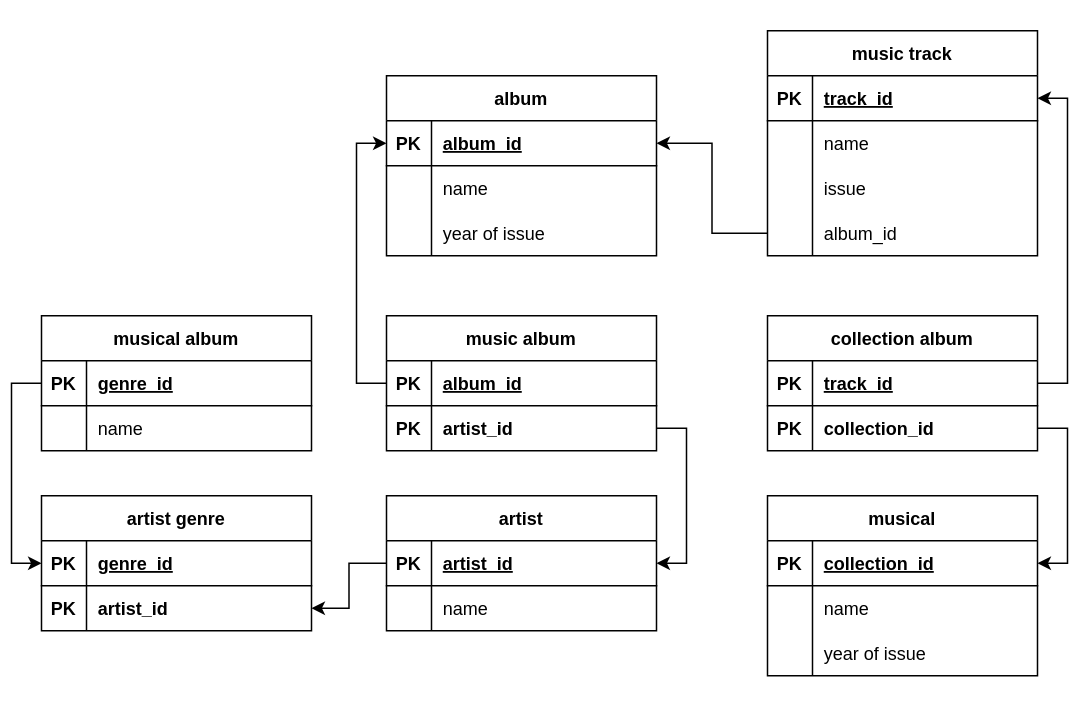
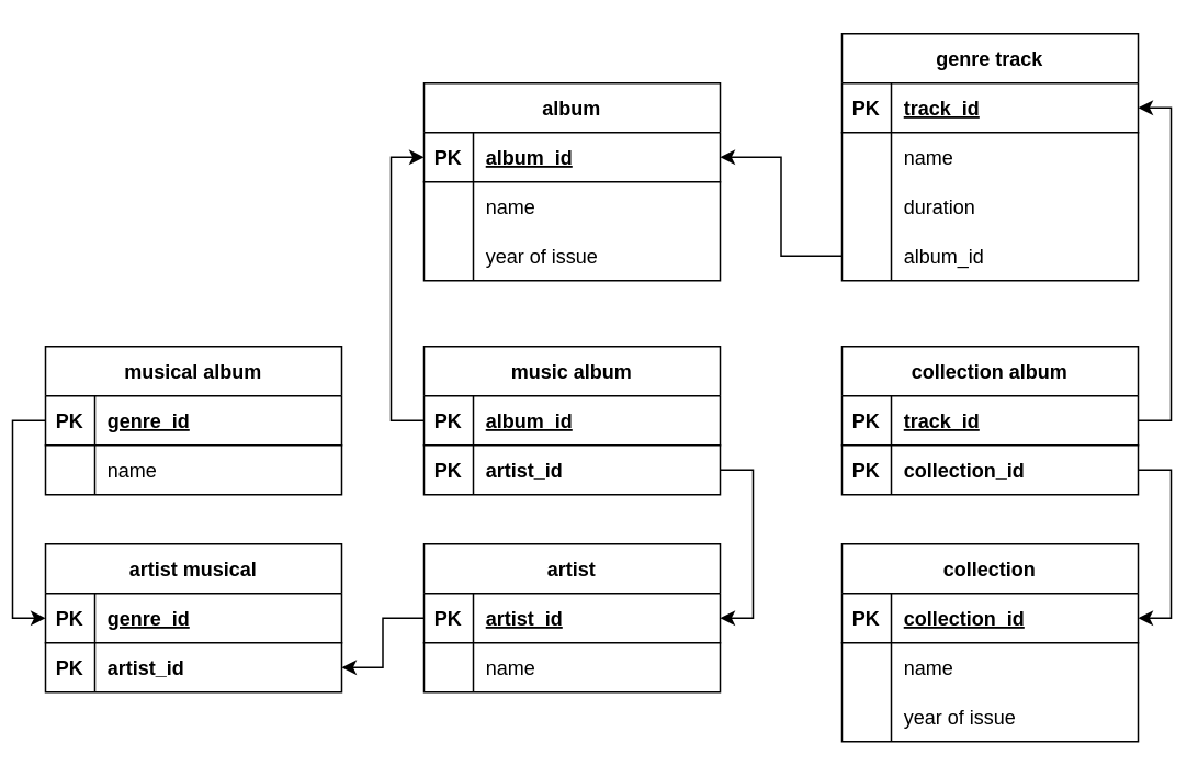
  <mxCell id="0" />
  <mxCell id="1" parent="0" />
  <mxCell id="2" value="musical album" style="shape=table;startSize=30;container=1;collapsible=1;childLayout=tableLayout;fixedRows=1;rowLines=0;fontStyle=1;align=center;resizeLast=1;" parent="1" vertex="1"><mxGeometry x="20" y="210" width="180" height="90" as="geometry" /></mxCell>
  <mxCell id="3" value="" style="shape=tableRow;horizontal=0;startSize=0;swimlaneHead=0;swimlaneBody=0;fillColor=none;collapsible=0;dropTarget=0;points=[[0,0.5],[1,0.5]];portConstraint=eastwest;top=0;left=0;right=0;bottom=1;" parent="2" vertex="1"><mxGeometry y="30" width="180" height="30" as="geometry" /></mxCell>
  <mxCell id="4" value="PK" style="shape=partialRectangle;connectable=0;fillColor=none;top=0;left=0;bottom=0;right=0;fontStyle=1;overflow=hidden;" parent="3" vertex="1"><mxGeometry width="30" height="30" as="geometry"><mxRectangle width="30" height="30" as="alternateBounds" /></mxGeometry></mxCell>
  <mxCell id="5" value="genre_id" style="shape=partialRectangle;connectable=0;fillColor=none;top=0;left=0;bottom=0;right=0;align=left;spacingLeft=6;fontStyle=5;overflow=hidden;" parent="3" vertex="1"><mxGeometry x="30" width="150" height="30" as="geometry"><mxRectangle width="150" height="30" as="alternateBounds" /></mxGeometry></mxCell>
  <mxCell id="6" value="" style="shape=tableRow;horizontal=0;startSize=0;swimlaneHead=0;swimlaneBody=0;fillColor=none;collapsible=0;dropTarget=0;points=[[0,0.5],[1,0.5]];portConstraint=eastwest;top=0;left=0;right=0;bottom=0;" parent="2" vertex="1"><mxGeometry y="60" width="180" height="30" as="geometry" /></mxCell>
  <mxCell id="7" value="" style="shape=partialRectangle;connectable=0;fillColor=none;top=0;left=0;bottom=0;right=0;editable=1;overflow=hidden;" parent="6" vertex="1"><mxGeometry width="30" height="30" as="geometry"><mxRectangle width="30" height="30" as="alternateBounds" /></mxGeometry></mxCell>
  <mxCell id="8" value="name" style="shape=partialRectangle;connectable=0;fillColor=none;top=0;left=0;bottom=0;right=0;align=left;spacingLeft=6;overflow=hidden;" parent="6" vertex="1"><mxGeometry x="30" width="150" height="30" as="geometry"><mxRectangle width="150" height="30" as="alternateBounds" /></mxGeometry></mxCell>
  <mxCell id="9" value="artist" style="shape=table;startSize=30;container=1;collapsible=1;childLayout=tableLayout;fixedRows=1;rowLines=0;fontStyle=1;align=center;resizeLast=1;" parent="1" vertex="1"><mxGeometry x="250" y="330" width="180" height="90" as="geometry" /></mxCell>
  <mxCell id="10" value="" style="shape=tableRow;horizontal=0;startSize=0;swimlaneHead=0;swimlaneBody=0;fillColor=none;collapsible=0;dropTarget=0;points=[[0,0.5],[1,0.5]];portConstraint=eastwest;top=0;left=0;right=0;bottom=1;" parent="9" vertex="1"><mxGeometry y="30" width="180" height="30" as="geometry" /></mxCell>
  <mxCell id="11" value="PK" style="shape=partialRectangle;connectable=0;fillColor=none;top=0;left=0;bottom=0;right=0;fontStyle=1;overflow=hidden;" parent="10" vertex="1"><mxGeometry width="30" height="30" as="geometry"><mxRectangle width="30" height="30" as="alternateBounds" /></mxGeometry></mxCell>
  <mxCell id="12" value="artist_id" style="shape=partialRectangle;connectable=0;fillColor=none;top=0;left=0;bottom=0;right=0;align=left;spacingLeft=6;fontStyle=5;overflow=hidden;" parent="10" vertex="1"><mxGeometry x="30" width="150" height="30" as="geometry"><mxRectangle width="150" height="30" as="alternateBounds" /></mxGeometry></mxCell>
  <mxCell id="13" value="" style="shape=tableRow;horizontal=0;startSize=0;swimlaneHead=0;swimlaneBody=0;fillColor=none;collapsible=0;dropTarget=0;points=[[0,0.5],[1,0.5]];portConstraint=eastwest;top=0;left=0;right=0;bottom=0;" parent="9" vertex="1"><mxGeometry y="60" width="180" height="30" as="geometry" /></mxCell>
  <mxCell id="14" value="" style="shape=partialRectangle;connectable=0;fillColor=none;top=0;left=0;bottom=0;right=0;editable=1;overflow=hidden;" parent="13" vertex="1"><mxGeometry width="30" height="30" as="geometry"><mxRectangle width="30" height="30" as="alternateBounds" /></mxGeometry></mxCell>
  <mxCell id="15" value="name" style="shape=partialRectangle;connectable=0;fillColor=none;top=0;left=0;bottom=0;right=0;align=left;spacingLeft=6;overflow=hidden;" parent="13" vertex="1"><mxGeometry x="30" width="150" height="30" as="geometry"><mxRectangle width="150" height="30" as="alternateBounds" /></mxGeometry></mxCell>
  <mxCell id="16" value="album" style="shape=table;startSize=30;container=1;collapsible=1;childLayout=tableLayout;fixedRows=1;rowLines=0;fontStyle=1;align=center;resizeLast=1;" parent="1" vertex="1"><mxGeometry x="250" y="50" width="180" height="120" as="geometry" /></mxCell>
  <mxCell id="17" value="" style="shape=tableRow;horizontal=0;startSize=0;swimlaneHead=0;swimlaneBody=0;fillColor=none;collapsible=0;dropTarget=0;points=[[0,0.5],[1,0.5]];portConstraint=eastwest;top=0;left=0;right=0;bottom=1;" parent="16" vertex="1"><mxGeometry y="30" width="180" height="30" as="geometry" /></mxCell>
  <mxCell id="18" value="PK" style="shape=partialRectangle;connectable=0;fillColor=none;top=0;left=0;bottom=0;right=0;fontStyle=1;overflow=hidden;" parent="17" vertex="1"><mxGeometry width="30" height="30" as="geometry"><mxRectangle width="30" height="30" as="alternateBounds" /></mxGeometry></mxCell>
  <mxCell id="19" value="album_id" style="shape=partialRectangle;connectable=0;fillColor=none;top=0;left=0;bottom=0;right=0;align=left;spacingLeft=6;fontStyle=5;overflow=hidden;" parent="17" vertex="1"><mxGeometry x="30" width="150" height="30" as="geometry"><mxRectangle width="150" height="30" as="alternateBounds" /></mxGeometry></mxCell>
  <mxCell id="20" value="" style="shape=tableRow;horizontal=0;startSize=0;swimlaneHead=0;swimlaneBody=0;fillColor=none;collapsible=0;dropTarget=0;points=[[0,0.5],[1,0.5]];portConstraint=eastwest;top=0;left=0;right=0;bottom=0;" parent="16" vertex="1"><mxGeometry y="60" width="180" height="30" as="geometry" /></mxCell>
  <mxCell id="21" value="" style="shape=partialRectangle;connectable=0;fillColor=none;top=0;left=0;bottom=0;right=0;editable=1;overflow=hidden;" parent="20" vertex="1"><mxGeometry width="30" height="30" as="geometry"><mxRectangle width="30" height="30" as="alternateBounds" /></mxGeometry></mxCell>
  <mxCell id="22" value="name" style="shape=partialRectangle;connectable=0;fillColor=none;top=0;left=0;bottom=0;right=0;align=left;spacingLeft=6;overflow=hidden;" parent="20" vertex="1"><mxGeometry x="30" width="150" height="30" as="geometry"><mxRectangle width="150" height="30" as="alternateBounds" /></mxGeometry></mxCell>
  <mxCell id="23" value="" style="shape=tableRow;horizontal=0;startSize=0;swimlaneHead=0;swimlaneBody=0;fillColor=none;collapsible=0;dropTarget=0;points=[[0,0.5],[1,0.5]];portConstraint=eastwest;top=0;left=0;right=0;bottom=0;" parent="16" vertex="1"><mxGeometry y="90" width="180" height="30" as="geometry" /></mxCell>
  <mxCell id="24" value="" style="shape=partialRectangle;connectable=0;fillColor=none;top=0;left=0;bottom=0;right=0;editable=1;overflow=hidden;" parent="23" vertex="1"><mxGeometry width="30" height="30" as="geometry"><mxRectangle width="30" height="30" as="alternateBounds" /></mxGeometry></mxCell>
  <mxCell id="25" value="year of issue" style="shape=partialRectangle;connectable=0;fillColor=none;top=0;left=0;bottom=0;right=0;align=left;spacingLeft=6;overflow=hidden;" parent="23" vertex="1"><mxGeometry x="30" width="150" height="30" as="geometry"><mxRectangle width="150" height="30" as="alternateBounds" /></mxGeometry></mxCell>
- <mxCell id="26" value="music track" style="shape=table;startSize=30;container=1;collapsible=1;childLayout=tableLayout;fixedRows=1;rowLines=0;fontStyle=1;align=center;resizeLast=1;" parent="1" vertex="1"><mxGeometry x="504" y="20" width="180" height="150" as="geometry" /></mxCell>
+ <mxCell id="26" value="genre track" style="shape=table;startSize=30;container=1;collapsible=1;childLayout=tableLayout;fixedRows=1;rowLines=0;fontStyle=1;align=center;resizeLast=1;" parent="1" vertex="1"><mxGeometry x="504" y="20" width="180" height="150" as="geometry" /></mxCell>
  <mxCell id="27" value="" style="shape=tableRow;horizontal=0;startSize=0;swimlaneHead=0;swimlaneBody=0;fillColor=none;collapsible=0;dropTarget=0;points=[[0,0.5],[1,0.5]];portConstraint=eastwest;top=0;left=0;right=0;bottom=1;" parent="26" vertex="1"><mxGeometry y="30" width="180" height="30" as="geometry" /></mxCell>
  <mxCell id="28" value="PK" style="shape=partialRectangle;connectable=0;fillColor=none;top=0;left=0;bottom=0;right=0;fontStyle=1;overflow=hidden;" parent="27" vertex="1"><mxGeometry width="30" height="30" as="geometry"><mxRectangle width="30" height="30" as="alternateBounds" /></mxGeometry></mxCell>
  <mxCell id="29" value="track_id" style="shape=partialRectangle;connectable=0;fillColor=none;top=0;left=0;bottom=0;right=0;align=left;spacingLeft=6;fontStyle=5;overflow=hidden;" parent="27" vertex="1"><mxGeometry x="30" width="150" height="30" as="geometry"><mxRectangle width="150" height="30" as="alternateBounds" /></mxGeometry></mxCell>
  <mxCell id="30" value="" style="shape=tableRow;horizontal=0;startSize=0;swimlaneHead=0;swimlaneBody=0;fillColor=none;collapsible=0;dropTarget=0;points=[[0,0.5],[1,0.5]];portConstraint=eastwest;top=0;left=0;right=0;bottom=0;" parent="26" vertex="1"><mxGeometry y="60" width="180" height="30" as="geometry" /></mxCell>
  <mxCell id="31" value="" style="shape=partialRectangle;connectable=0;fillColor=none;top=0;left=0;bottom=0;right=0;editable=1;overflow=hidden;" parent="30" vertex="1"><mxGeometry width="30" height="30" as="geometry"><mxRectangle width="30" height="30" as="alternateBounds" /></mxGeometry></mxCell>
  <mxCell id="32" value="name" style="shape=partialRectangle;connectable=0;fillColor=none;top=0;left=0;bottom=0;right=0;align=left;spacingLeft=6;overflow=hidden;" parent="30" vertex="1"><mxGeometry x="30" width="150" height="30" as="geometry"><mxRectangle width="150" height="30" as="alternateBounds" /></mxGeometry></mxCell>
  <mxCell id="33" value="" style="shape=tableRow;horizontal=0;startSize=0;swimlaneHead=0;swimlaneBody=0;fillColor=none;collapsible=0;dropTarget=0;points=[[0,0.5],[1,0.5]];portConstraint=eastwest;top=0;left=0;right=0;bottom=0;" parent="26" vertex="1"><mxGeometry y="90" width="180" height="30" as="geometry" /></mxCell>
  <mxCell id="34" value="" style="shape=partialRectangle;connectable=0;fillColor=none;top=0;left=0;bottom=0;right=0;editable=1;overflow=hidden;" parent="33" vertex="1"><mxGeometry width="30" height="30" as="geometry"><mxRectangle width="30" height="30" as="alternateBounds" /></mxGeometry></mxCell>
- <mxCell id="35" value="issue" style="shape=partialRectangle;connectable=0;fillColor=none;top=0;left=0;bottom=0;right=0;align=left;spacingLeft=6;overflow=hidden;" parent="33" vertex="1"><mxGeometry x="30" width="150" height="30" as="geometry"><mxRectangle width="150" height="30" as="alternateBounds" /></mxGeometry></mxCell>
+ <mxCell id="35" value="duration" style="shape=partialRectangle;connectable=0;fillColor=none;top=0;left=0;bottom=0;right=0;align=left;spacingLeft=6;overflow=hidden;" parent="33" vertex="1"><mxGeometry x="30" width="150" height="30" as="geometry"><mxRectangle width="150" height="30" as="alternateBounds" /></mxGeometry></mxCell>
  <mxCell id="36" value="" style="shape=tableRow;horizontal=0;startSize=0;swimlaneHead=0;swimlaneBody=0;fillColor=none;collapsible=0;dropTarget=0;points=[[0,0.5],[1,0.5]];portConstraint=eastwest;top=0;left=0;right=0;bottom=0;" parent="26" vertex="1"><mxGeometry y="120" width="180" height="30" as="geometry" /></mxCell>
  <mxCell id="37" value="" style="shape=partialRectangle;connectable=0;fillColor=none;top=0;left=0;bottom=0;right=0;editable=1;overflow=hidden;" parent="36" vertex="1"><mxGeometry width="30" height="30" as="geometry"><mxRectangle width="30" height="30" as="alternateBounds" /></mxGeometry></mxCell>
  <mxCell id="38" value="album_id" style="shape=partialRectangle;connectable=0;fillColor=none;top=0;left=0;bottom=0;right=0;align=left;spacingLeft=6;overflow=hidden;" parent="36" vertex="1"><mxGeometry x="30" width="150" height="30" as="geometry"><mxRectangle width="150" height="30" as="alternateBounds" /></mxGeometry></mxCell>
  <mxCell id="39" style="edgeStyle=orthogonalEdgeStyle;rounded=0;orthogonalLoop=1;jettySize=auto;html=1;exitX=0;exitY=0.5;exitDx=0;exitDy=0;entryX=1;entryY=0.5;entryDx=0;entryDy=0;" parent="1" source="36" target="17" edge="1"><mxGeometry relative="1" as="geometry" /></mxCell>
- <mxCell id="40" value="musical" style="shape=table;startSize=30;container=1;collapsible=1;childLayout=tableLayout;fixedRows=1;rowLines=0;fontStyle=1;align=center;resizeLast=1;" vertex="1" parent="1"><mxGeometry x="504" y="330" width="180" height="120" as="geometry" /></mxCell>
+ <mxCell id="40" value="collection" style="shape=table;startSize=30;container=1;collapsible=1;childLayout=tableLayout;fixedRows=1;rowLines=0;fontStyle=1;align=center;resizeLast=1;" vertex="1" parent="1"><mxGeometry x="504" y="330" width="180" height="120" as="geometry" /></mxCell>
  <mxCell id="41" value="" style="shape=tableRow;horizontal=0;startSize=0;swimlaneHead=0;swimlaneBody=0;fillColor=none;collapsible=0;dropTarget=0;points=[[0,0.5],[1,0.5]];portConstraint=eastwest;top=0;left=0;right=0;bottom=1;" vertex="1" parent="40"><mxGeometry y="30" width="180" height="30" as="geometry" /></mxCell>
  <mxCell id="42" value="PK" style="shape=partialRectangle;connectable=0;fillColor=none;top=0;left=0;bottom=0;right=0;fontStyle=1;overflow=hidden;" vertex="1" parent="41"><mxGeometry width="30" height="30" as="geometry"><mxRectangle width="30" height="30" as="alternateBounds" /></mxGeometry></mxCell>
  <mxCell id="43" value="collection_id" style="shape=partialRectangle;connectable=0;fillColor=none;top=0;left=0;bottom=0;right=0;align=left;spacingLeft=6;fontStyle=5;overflow=hidden;" vertex="1" parent="41"><mxGeometry x="30" width="150" height="30" as="geometry"><mxRectangle width="150" height="30" as="alternateBounds" /></mxGeometry></mxCell>
  <mxCell id="44" value="" style="shape=tableRow;horizontal=0;startSize=0;swimlaneHead=0;swimlaneBody=0;fillColor=none;collapsible=0;dropTarget=0;points=[[0,0.5],[1,0.5]];portConstraint=eastwest;top=0;left=0;right=0;bottom=0;" vertex="1" parent="40"><mxGeometry y="60" width="180" height="30" as="geometry" /></mxCell>
  <mxCell id="45" value="" style="shape=partialRectangle;connectable=0;fillColor=none;top=0;left=0;bottom=0;right=0;editable=1;overflow=hidden;" vertex="1" parent="44"><mxGeometry width="30" height="30" as="geometry"><mxRectangle width="30" height="30" as="alternateBounds" /></mxGeometry></mxCell>
  <mxCell id="46" value="name" style="shape=partialRectangle;connectable=0;fillColor=none;top=0;left=0;bottom=0;right=0;align=left;spacingLeft=6;overflow=hidden;" vertex="1" parent="44"><mxGeometry x="30" width="150" height="30" as="geometry"><mxRectangle width="150" height="30" as="alternateBounds" /></mxGeometry></mxCell>
  <mxCell id="47" value="" style="shape=tableRow;horizontal=0;startSize=0;swimlaneHead=0;swimlaneBody=0;fillColor=none;collapsible=0;dropTarget=0;points=[[0,0.5],[1,0.5]];portConstraint=eastwest;top=0;left=0;right=0;bottom=0;" vertex="1" parent="40"><mxGeometry y="90" width="180" height="30" as="geometry" /></mxCell>
  <mxCell id="48" value="" style="shape=partialRectangle;connectable=0;fillColor=none;top=0;left=0;bottom=0;right=0;editable=1;overflow=hidden;" vertex="1" parent="47"><mxGeometry width="30" height="30" as="geometry"><mxRectangle width="30" height="30" as="alternateBounds" /></mxGeometry></mxCell>
  <mxCell id="49" value="year of issue" style="shape=partialRectangle;connectable=0;fillColor=none;top=0;left=0;bottom=0;right=0;align=left;spacingLeft=6;overflow=hidden;" vertex="1" parent="47"><mxGeometry x="30" width="150" height="30" as="geometry"><mxRectangle width="150" height="30" as="alternateBounds" /></mxGeometry></mxCell>
- <mxCell id="50" value="artist genre" style="shape=table;startSize=30;container=1;collapsible=1;childLayout=tableLayout;fixedRows=1;rowLines=0;fontStyle=1;align=center;resizeLast=1;" vertex="1" parent="1"><mxGeometry x="20" y="330" width="180" height="90" as="geometry" /></mxCell>
+ <mxCell id="50" value="artist musical" style="shape=table;startSize=30;container=1;collapsible=1;childLayout=tableLayout;fixedRows=1;rowLines=0;fontStyle=1;align=center;resizeLast=1;" vertex="1" parent="1"><mxGeometry x="20" y="330" width="180" height="90" as="geometry" /></mxCell>
  <mxCell id="51" value="" style="shape=tableRow;horizontal=0;startSize=0;swimlaneHead=0;swimlaneBody=0;fillColor=none;collapsible=0;dropTarget=0;points=[[0,0.5],[1,0.5]];portConstraint=eastwest;top=0;left=0;right=0;bottom=1;" vertex="1" parent="50"><mxGeometry y="30" width="180" height="30" as="geometry" /></mxCell>
  <mxCell id="52" value="PK" style="shape=partialRectangle;connectable=0;fillColor=none;top=0;left=0;bottom=0;right=0;fontStyle=1;overflow=hidden;" vertex="1" parent="51"><mxGeometry width="30" height="30" as="geometry"><mxRectangle width="30" height="30" as="alternateBounds" /></mxGeometry></mxCell>
  <mxCell id="53" value="genre_id" style="shape=partialRectangle;connectable=0;fillColor=none;top=0;left=0;bottom=0;right=0;align=left;spacingLeft=6;fontStyle=5;overflow=hidden;" vertex="1" parent="51"><mxGeometry x="30" width="150" height="30" as="geometry"><mxRectangle width="150" height="30" as="alternateBounds" /></mxGeometry></mxCell>
  <mxCell id="54" value="" style="shape=tableRow;horizontal=0;startSize=0;swimlaneHead=0;swimlaneBody=0;fillColor=none;collapsible=0;dropTarget=0;points=[[0,0.5],[1,0.5]];portConstraint=eastwest;top=0;left=0;right=0;bottom=0;" vertex="1" parent="50"><mxGeometry y="60" width="180" height="30" as="geometry" /></mxCell>
  <mxCell id="55" value="PK" style="shape=partialRectangle;connectable=0;fillColor=none;top=0;left=0;bottom=0;right=0;editable=1;overflow=hidden;fontStyle=1" vertex="1" parent="54"><mxGeometry width="30" height="30" as="geometry"><mxRectangle width="30" height="30" as="alternateBounds" /></mxGeometry></mxCell>
  <mxCell id="56" value="artist_id" style="shape=partialRectangle;connectable=0;fillColor=none;top=0;left=0;bottom=0;right=0;align=left;spacingLeft=6;overflow=hidden;fontStyle=1" vertex="1" parent="54"><mxGeometry x="30" width="150" height="30" as="geometry"><mxRectangle width="150" height="30" as="alternateBounds" /></mxGeometry></mxCell>
  <mxCell id="57" style="edgeStyle=orthogonalEdgeStyle;rounded=0;orthogonalLoop=1;jettySize=auto;html=1;exitX=0;exitY=0.5;exitDx=0;exitDy=0;entryX=0;entryY=0.5;entryDx=0;entryDy=0;" edge="1" parent="1" source="3" target="51"><mxGeometry relative="1" as="geometry" /></mxCell>
  <mxCell id="58" style="edgeStyle=orthogonalEdgeStyle;rounded=0;orthogonalLoop=1;jettySize=auto;html=1;exitX=0;exitY=0.5;exitDx=0;exitDy=0;entryX=1;entryY=0.5;entryDx=0;entryDy=0;" edge="1" parent="1" source="10" target="54"><mxGeometry relative="1" as="geometry" /></mxCell>
  <mxCell id="59" value="collection album" style="shape=table;startSize=30;container=1;collapsible=1;childLayout=tableLayout;fixedRows=1;rowLines=0;fontStyle=1;align=center;resizeLast=1;" vertex="1" parent="1"><mxGeometry x="504" y="210" width="180" height="90" as="geometry" /></mxCell>
  <mxCell id="60" value="" style="shape=tableRow;horizontal=0;startSize=0;swimlaneHead=0;swimlaneBody=0;fillColor=none;collapsible=0;dropTarget=0;points=[[0,0.5],[1,0.5]];portConstraint=eastwest;top=0;left=0;right=0;bottom=1;" vertex="1" parent="59"><mxGeometry y="30" width="180" height="30" as="geometry" /></mxCell>
  <mxCell id="61" value="PK" style="shape=partialRectangle;connectable=0;fillColor=none;top=0;left=0;bottom=0;right=0;fontStyle=1;overflow=hidden;" vertex="1" parent="60"><mxGeometry width="30" height="30" as="geometry"><mxRectangle width="30" height="30" as="alternateBounds" /></mxGeometry></mxCell>
  <mxCell id="62" value="track_id" style="shape=partialRectangle;connectable=0;fillColor=none;top=0;left=0;bottom=0;right=0;align=left;spacingLeft=6;fontStyle=5;overflow=hidden;" vertex="1" parent="60"><mxGeometry x="30" width="150" height="30" as="geometry"><mxRectangle width="150" height="30" as="alternateBounds" /></mxGeometry></mxCell>
  <mxCell id="63" value="" style="shape=tableRow;horizontal=0;startSize=0;swimlaneHead=0;swimlaneBody=0;fillColor=none;collapsible=0;dropTarget=0;points=[[0,0.5],[1,0.5]];portConstraint=eastwest;top=0;left=0;right=0;bottom=0;" vertex="1" parent="59"><mxGeometry y="60" width="180" height="30" as="geometry" /></mxCell>
  <mxCell id="64" value="PK" style="shape=partialRectangle;connectable=0;fillColor=none;top=0;left=0;bottom=0;right=0;editable=1;overflow=hidden;fontStyle=1" vertex="1" parent="63"><mxGeometry width="30" height="30" as="geometry"><mxRectangle width="30" height="30" as="alternateBounds" /></mxGeometry></mxCell>
  <mxCell id="65" value="collection_id" style="shape=partialRectangle;connectable=0;fillColor=none;top=0;left=0;bottom=0;right=0;align=left;spacingLeft=6;overflow=hidden;fontStyle=1" vertex="1" parent="63"><mxGeometry x="30" width="150" height="30" as="geometry"><mxRectangle width="150" height="30" as="alternateBounds" /></mxGeometry></mxCell>
  <mxCell id="66" style="edgeStyle=orthogonalEdgeStyle;rounded=0;orthogonalLoop=1;jettySize=auto;html=1;exitX=1;exitY=0.5;exitDx=0;exitDy=0;entryX=1;entryY=0.5;entryDx=0;entryDy=0;" edge="1" parent="1" source="60" target="27"><mxGeometry relative="1" as="geometry" /></mxCell>
  <mxCell id="67" style="edgeStyle=orthogonalEdgeStyle;rounded=0;orthogonalLoop=1;jettySize=auto;html=1;exitX=1;exitY=0.5;exitDx=0;exitDy=0;entryX=1;entryY=0.5;entryDx=0;entryDy=0;" edge="1" parent="1" source="63" target="41"><mxGeometry relative="1" as="geometry" /></mxCell>
  <mxCell id="68" value="music album" style="shape=table;startSize=30;container=1;collapsible=1;childLayout=tableLayout;fixedRows=1;rowLines=0;fontStyle=1;align=center;resizeLast=1;" vertex="1" parent="1"><mxGeometry x="250" y="210" width="180" height="90" as="geometry" /></mxCell>
  <mxCell id="69" value="" style="shape=tableRow;horizontal=0;startSize=0;swimlaneHead=0;swimlaneBody=0;fillColor=none;collapsible=0;dropTarget=0;points=[[0,0.5],[1,0.5]];portConstraint=eastwest;top=0;left=0;right=0;bottom=1;" vertex="1" parent="68"><mxGeometry y="30" width="180" height="30" as="geometry" /></mxCell>
  <mxCell id="70" value="PK" style="shape=partialRectangle;connectable=0;fillColor=none;top=0;left=0;bottom=0;right=0;fontStyle=1;overflow=hidden;" vertex="1" parent="69"><mxGeometry width="30" height="30" as="geometry"><mxRectangle width="30" height="30" as="alternateBounds" /></mxGeometry></mxCell>
  <mxCell id="71" value="album_id" style="shape=partialRectangle;connectable=0;fillColor=none;top=0;left=0;bottom=0;right=0;align=left;spacingLeft=6;fontStyle=5;overflow=hidden;" vertex="1" parent="69"><mxGeometry x="30" width="150" height="30" as="geometry"><mxRectangle width="150" height="30" as="alternateBounds" /></mxGeometry></mxCell>
  <mxCell id="72" value="" style="shape=tableRow;horizontal=0;startSize=0;swimlaneHead=0;swimlaneBody=0;fillColor=none;collapsible=0;dropTarget=0;points=[[0,0.5],[1,0.5]];portConstraint=eastwest;top=0;left=0;right=0;bottom=0;" vertex="1" parent="68"><mxGeometry y="60" width="180" height="30" as="geometry" /></mxCell>
  <mxCell id="73" value="PK" style="shape=partialRectangle;connectable=0;fillColor=none;top=0;left=0;bottom=0;right=0;editable=1;overflow=hidden;fontStyle=1" vertex="1" parent="72"><mxGeometry width="30" height="30" as="geometry"><mxRectangle width="30" height="30" as="alternateBounds" /></mxGeometry></mxCell>
  <mxCell id="74" value="artist_id" style="shape=partialRectangle;connectable=0;fillColor=none;top=0;left=0;bottom=0;right=0;align=left;spacingLeft=6;overflow=hidden;fontStyle=1" vertex="1" parent="72"><mxGeometry x="30" width="150" height="30" as="geometry"><mxRectangle width="150" height="30" as="alternateBounds" /></mxGeometry></mxCell>
  <mxCell id="75" style="edgeStyle=orthogonalEdgeStyle;rounded=0;orthogonalLoop=1;jettySize=auto;html=1;exitX=0;exitY=0.5;exitDx=0;exitDy=0;entryX=0;entryY=0.5;entryDx=0;entryDy=0;" edge="1" parent="1" source="69" target="17"><mxGeometry relative="1" as="geometry" /></mxCell>
  <mxCell id="76" style="edgeStyle=orthogonalEdgeStyle;rounded=0;orthogonalLoop=1;jettySize=auto;html=1;exitX=1;exitY=0.5;exitDx=0;exitDy=0;entryX=1;entryY=0.5;entryDx=0;entryDy=0;" edge="1" parent="1" source="72" target="10"><mxGeometry relative="1" as="geometry" /></mxCell>
